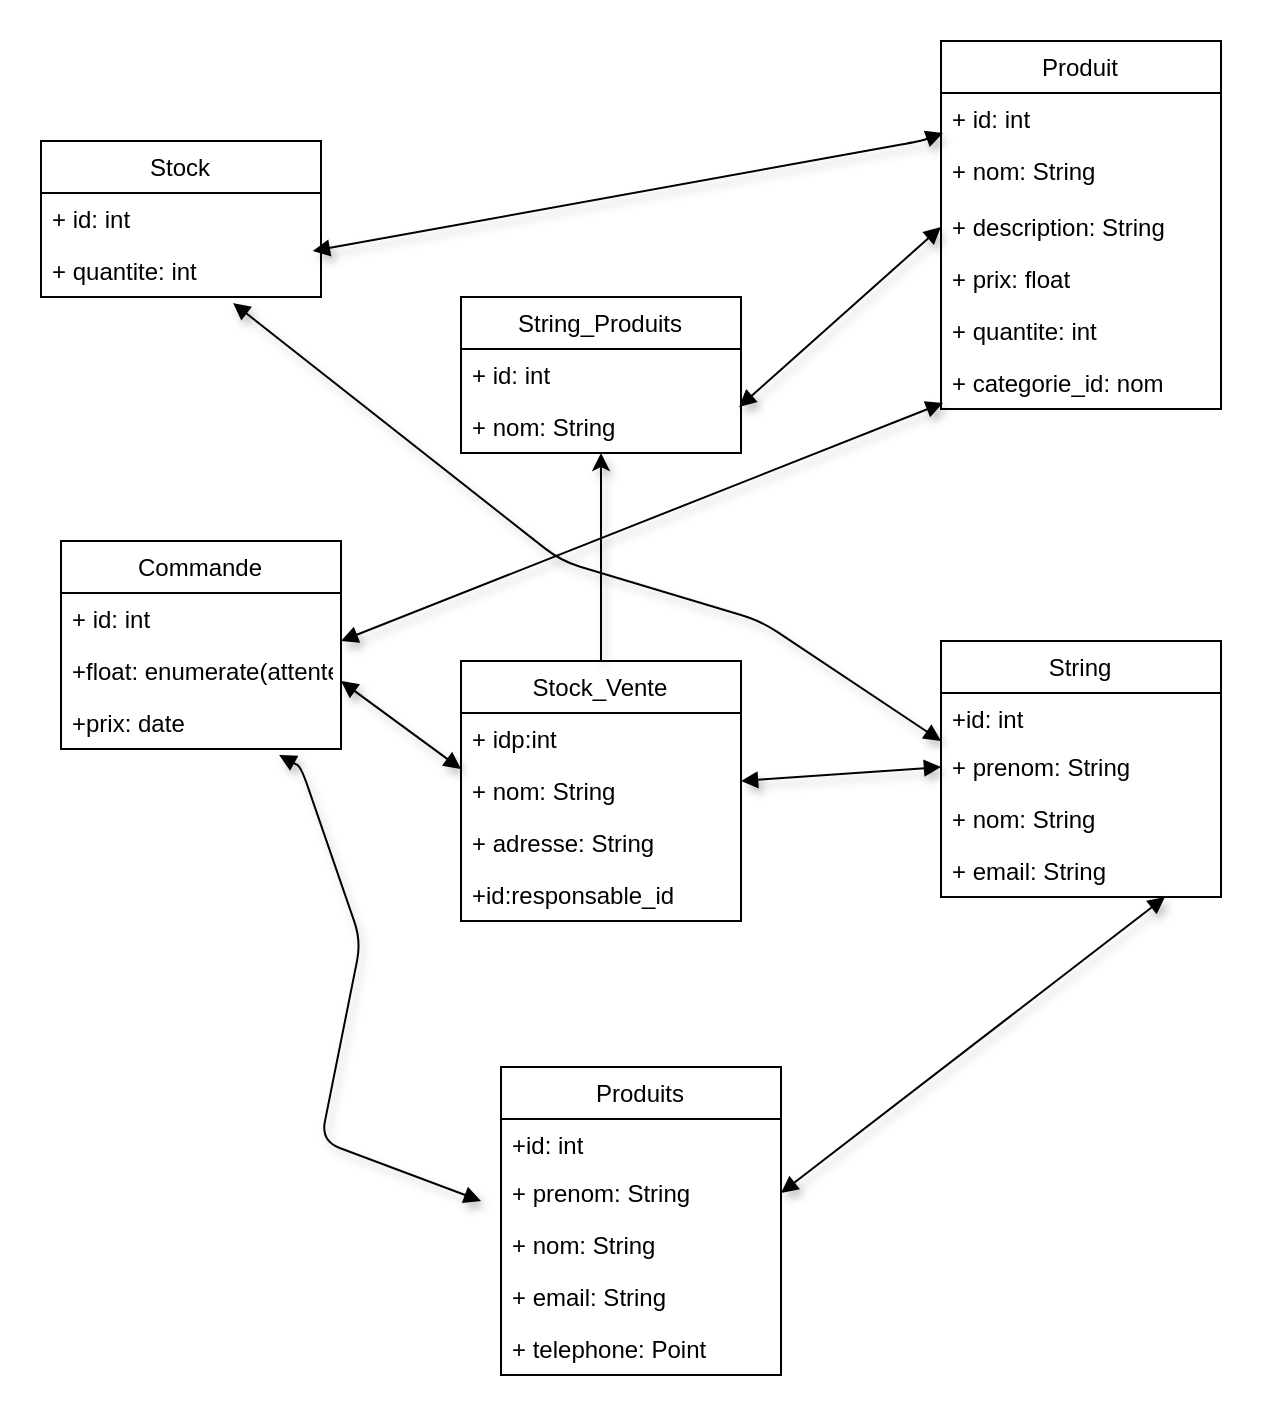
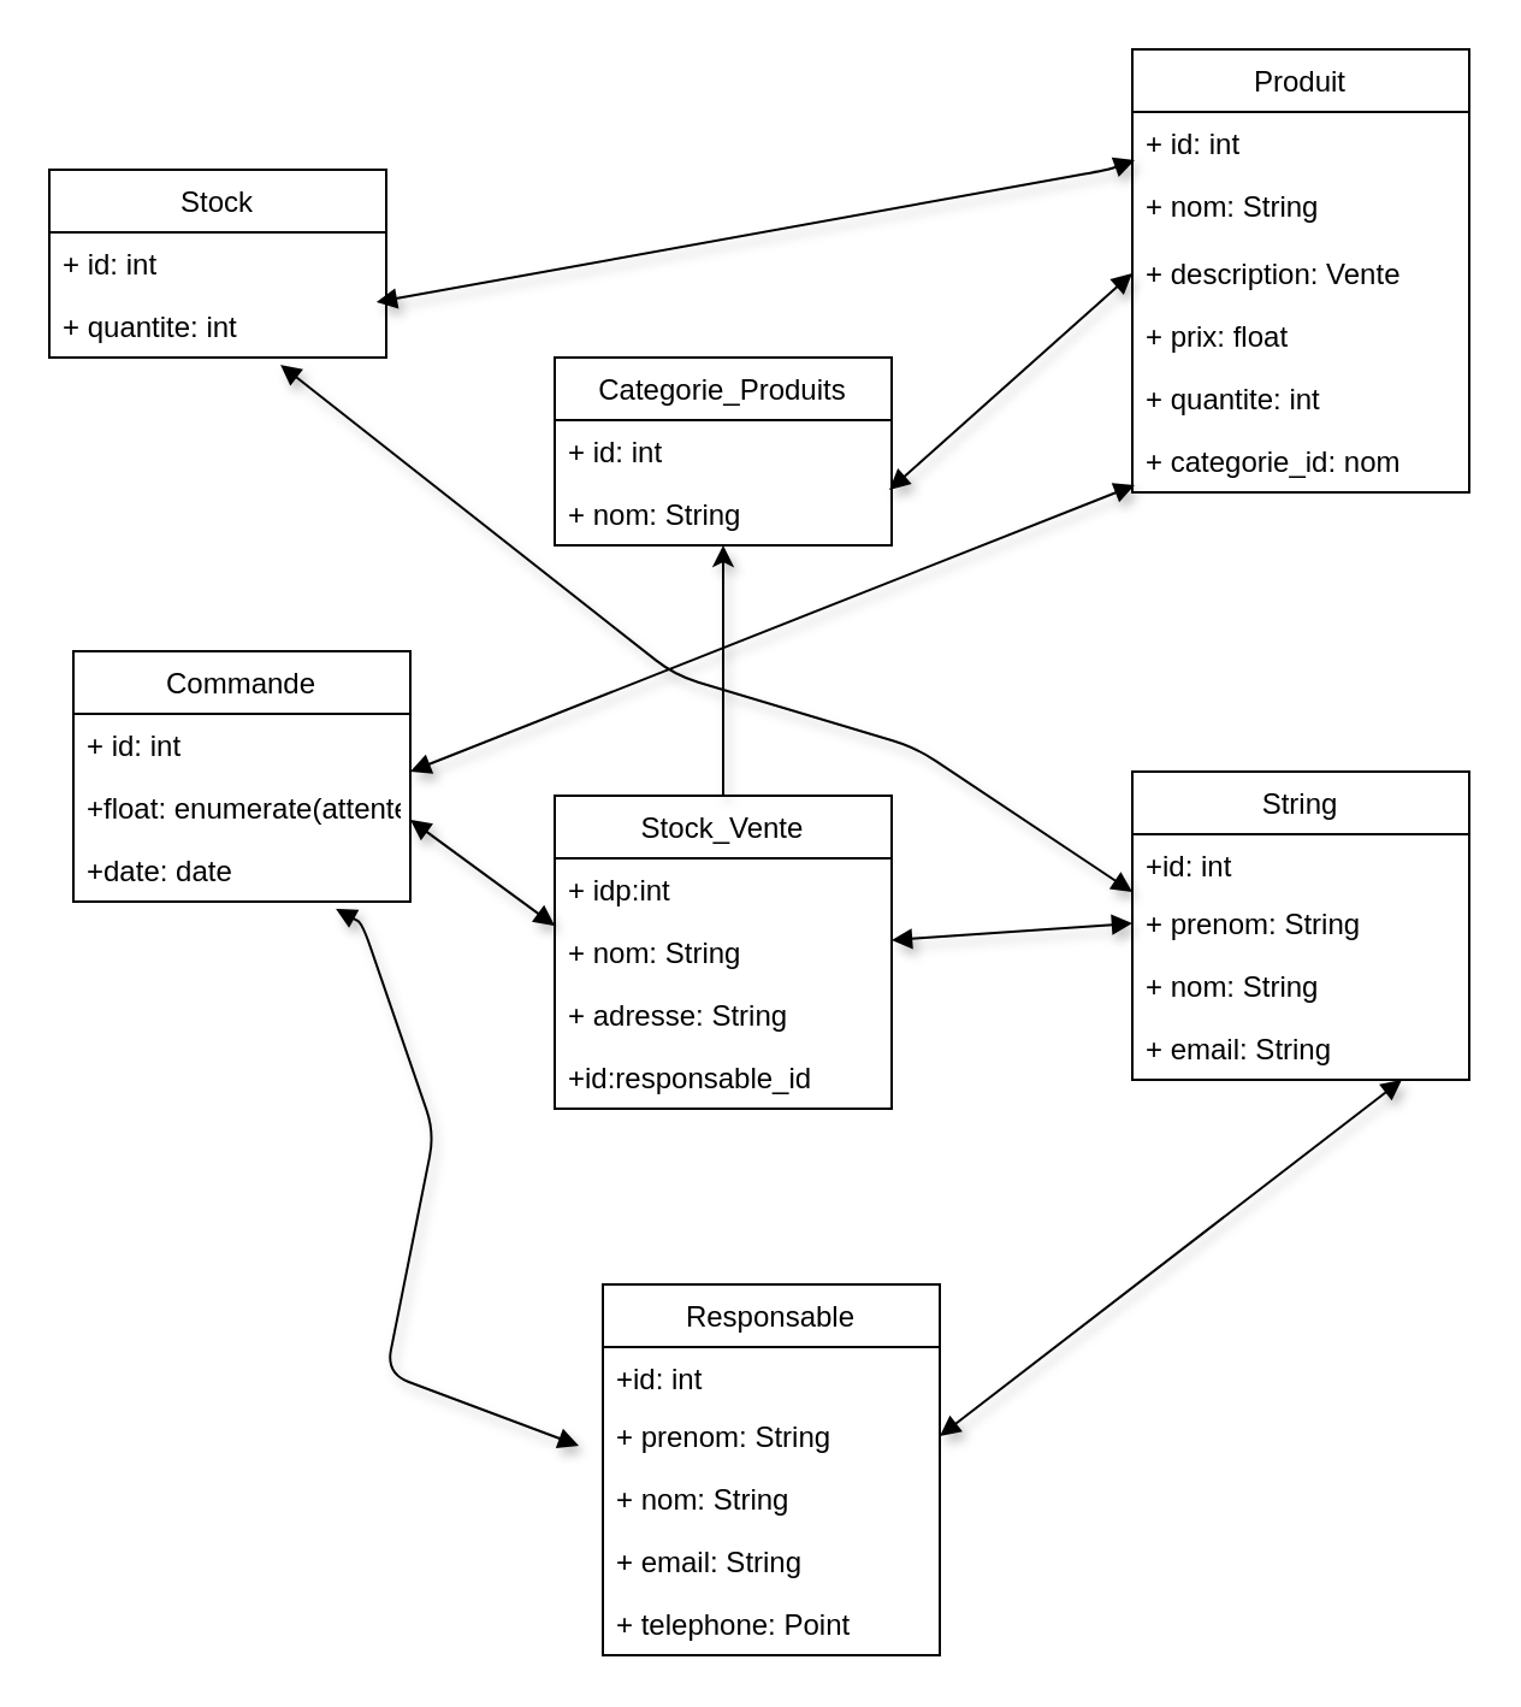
  <mxCell id="0" />
  <mxCell id="1" parent="0" />
  <mxCell id="2" value="Stock" style="swimlane;fontStyle=0;childLayout=stackLayout;horizontal=1;startSize=26;fillColor=none;horizontalStack=0;resizeParent=1;resizeParentMax=0;resizeLast=0;collapsible=1;marginBottom=0;" vertex="1" parent="1"><mxGeometry x="20" y="70" width="140" height="78" as="geometry" /></mxCell>
  <mxCell id="3" value="+ id: int" style="text;strokeColor=none;fillColor=none;align=left;verticalAlign=top;spacingLeft=4;spacingRight=4;overflow=hidden;rotatable=0;points=[[0,0.5],[1,0.5]];portConstraint=eastwest;" vertex="1" parent="2"><mxGeometry y="26" width="140" height="26" as="geometry" /></mxCell>
  <mxCell id="4" value="+ quantite: int" style="text;strokeColor=none;fillColor=none;align=left;verticalAlign=top;spacingLeft=4;spacingRight=4;overflow=hidden;rotatable=0;points=[[0,0.5],[1,0.5]];portConstraint=eastwest;" vertex="1" parent="2"><mxGeometry y="52" width="140" height="26" as="geometry" /></mxCell>
  <mxCell id="5" value="String" style="swimlane;fontStyle=0;childLayout=stackLayout;horizontal=1;startSize=26;fillColor=none;horizontalStack=0;resizeParent=1;resizeParentMax=0;resizeLast=0;collapsible=1;marginBottom=0;" vertex="1" parent="1"><mxGeometry x="470" y="320" width="140" height="128" as="geometry" /></mxCell>
  <mxCell id="6" value="+id: int" style="text;strokeColor=none;fillColor=none;align=left;verticalAlign=top;spacingLeft=4;spacingRight=4;overflow=hidden;rotatable=0;points=[[0,0.5],[1,0.5]];portConstraint=eastwest;" vertex="1" parent="5"><mxGeometry y="26" width="140" height="24" as="geometry" /></mxCell>
  <mxCell id="7" value="+ prenom: String" style="text;strokeColor=none;fillColor=none;align=left;verticalAlign=top;spacingLeft=4;spacingRight=4;overflow=hidden;rotatable=0;points=[[0,0.5],[1,0.5]];portConstraint=eastwest;" vertex="1" parent="5"><mxGeometry y="50" width="140" height="26" as="geometry" /></mxCell>
  <mxCell id="8" value="+ nom: String" style="text;strokeColor=none;fillColor=none;align=left;verticalAlign=top;spacingLeft=4;spacingRight=4;overflow=hidden;rotatable=0;points=[[0,0.5],[1,0.5]];portConstraint=eastwest;" vertex="1" parent="5"><mxGeometry y="76" width="140" height="26" as="geometry" /></mxCell>
  <mxCell id="9" value="+ email: String" style="text;strokeColor=none;fillColor=none;align=left;verticalAlign=top;spacingLeft=4;spacingRight=4;overflow=hidden;rotatable=0;points=[[0,0.5],[1,0.5]];portConstraint=eastwest;" vertex="1" parent="5"><mxGeometry y="102" width="140" height="26" as="geometry" /></mxCell>
  <mxCell id="10" value="" style="edgeStyle=none;html=1;shadow=1;" edge="1" parent="1" source="11" target="22"><mxGeometry relative="1" as="geometry" /></mxCell>
  <mxCell id="11" value="Stock_Vente" style="swimlane;fontStyle=0;childLayout=stackLayout;horizontal=1;startSize=26;fillColor=none;horizontalStack=0;resizeParent=1;resizeParentMax=0;resizeLast=0;collapsible=1;marginBottom=0;" vertex="1" parent="1"><mxGeometry x="230" y="330" width="140" height="130" as="geometry" /></mxCell>
  <mxCell id="12" value="+ idp:int " style="text;strokeColor=none;fillColor=none;align=left;verticalAlign=top;spacingLeft=4;spacingRight=4;overflow=hidden;rotatable=0;points=[[0,0.5],[1,0.5]];portConstraint=eastwest;" vertex="1" parent="11"><mxGeometry y="26" width="140" height="26" as="geometry" /></mxCell>
  <mxCell id="13" value="+ nom: String" style="text;strokeColor=none;fillColor=none;align=left;verticalAlign=top;spacingLeft=4;spacingRight=4;overflow=hidden;rotatable=0;points=[[0,0.5],[1,0.5]];portConstraint=eastwest;" vertex="1" parent="11"><mxGeometry y="52" width="140" height="26" as="geometry" /></mxCell>
  <mxCell id="14" value="+ adresse: String" style="text;strokeColor=none;fillColor=none;align=left;verticalAlign=top;spacingLeft=4;spacingRight=4;overflow=hidden;rotatable=0;points=[[0,0.5],[1,0.5]];portConstraint=eastwest;" vertex="1" parent="11"><mxGeometry y="78" width="140" height="26" as="geometry" /></mxCell>
  <mxCell id="15" value="+id:responsable_id" style="text;strokeColor=none;fillColor=none;align=left;verticalAlign=top;spacingLeft=4;spacingRight=4;overflow=hidden;rotatable=0;points=[[0,0.5],[1,0.5]];portConstraint=eastwest;" vertex="1" parent="11"><mxGeometry y="104" width="140" height="26" as="geometry" /></mxCell>
  <mxCell id="16" value="Commande" style="swimlane;fontStyle=0;childLayout=stackLayout;horizontal=1;startSize=26;fillColor=none;horizontalStack=0;resizeParent=1;resizeParentMax=0;resizeLast=0;collapsible=1;marginBottom=0;" vertex="1" parent="1"><mxGeometry x="30" y="270" width="140" height="104" as="geometry" /></mxCell>
  <mxCell id="17" value="+ id: int" style="text;strokeColor=none;fillColor=none;align=left;verticalAlign=top;spacingLeft=4;spacingRight=4;overflow=hidden;rotatable=0;points=[[0,0.5],[1,0.5]];portConstraint=eastwest;" vertex="1" parent="16"><mxGeometry y="26" width="140" height="26" as="geometry" /></mxCell>
  <mxCell id="18" value="+float: enumerate(attente,expedie,livréer)" style="text;strokeColor=none;fillColor=none;align=left;verticalAlign=top;spacingLeft=4;spacingRight=4;overflow=hidden;rotatable=0;points=[[0,0.5],[1,0.5]];portConstraint=eastwest;" vertex="1" parent="16"><mxGeometry y="52" width="140" height="26" as="geometry" /></mxCell>
- <mxCell id="19" value="+prix: date" style="text;strokeColor=none;fillColor=none;align=left;verticalAlign=top;spacingLeft=4;spacingRight=4;overflow=hidden;rotatable=0;points=[[0,0.5],[1,0.5]];portConstraint=eastwest;" vertex="1" parent="16"><mxGeometry y="78" width="140" height="26" as="geometry" /></mxCell>
- <mxCell id="20" value="String_Produits" style="swimlane;fontStyle=0;childLayout=stackLayout;horizontal=1;startSize=26;fillColor=none;horizontalStack=0;resizeParent=1;resizeParentMax=0;resizeLast=0;collapsible=1;marginBottom=0;" vertex="1" parent="1"><mxGeometry x="230" y="148" width="140" height="78" as="geometry" /></mxCell>
+ <mxCell id="19" value="+date: date" style="text;strokeColor=none;fillColor=none;align=left;verticalAlign=top;spacingLeft=4;spacingRight=4;overflow=hidden;rotatable=0;points=[[0,0.5],[1,0.5]];portConstraint=eastwest;" vertex="1" parent="16"><mxGeometry y="78" width="140" height="26" as="geometry" /></mxCell>
+ <mxCell id="20" value="Categorie_Produits" style="swimlane;fontStyle=0;childLayout=stackLayout;horizontal=1;startSize=26;fillColor=none;horizontalStack=0;resizeParent=1;resizeParentMax=0;resizeLast=0;collapsible=1;marginBottom=0;" vertex="1" parent="1"><mxGeometry x="230" y="148" width="140" height="78" as="geometry" /></mxCell>
  <mxCell id="21" value="+ id: int" style="text;strokeColor=none;fillColor=none;align=left;verticalAlign=top;spacingLeft=4;spacingRight=4;overflow=hidden;rotatable=0;points=[[0,0.5],[1,0.5]];portConstraint=eastwest;" vertex="1" parent="20"><mxGeometry y="26" width="140" height="26" as="geometry" /></mxCell>
  <mxCell id="22" value="+ nom: String" style="text;strokeColor=none;fillColor=none;align=left;verticalAlign=top;spacingLeft=4;spacingRight=4;overflow=hidden;rotatable=0;points=[[0,0.5],[1,0.5]];portConstraint=eastwest;" vertex="1" parent="20"><mxGeometry y="52" width="140" height="26" as="geometry" /></mxCell>
  <mxCell id="23" value="Produit" style="swimlane;fontStyle=0;childLayout=stackLayout;horizontal=1;startSize=26;fillColor=none;horizontalStack=0;resizeParent=1;resizeParentMax=0;resizeLast=0;collapsible=1;marginBottom=0;" vertex="1" parent="1"><mxGeometry x="470" y="20" width="140" height="184" as="geometry" /></mxCell>
  <mxCell id="24" value="+ id: int" style="text;strokeColor=none;fillColor=none;align=left;verticalAlign=top;spacingLeft=4;spacingRight=4;overflow=hidden;rotatable=0;points=[[0,0.5],[1,0.5]];portConstraint=eastwest;" vertex="1" parent="23"><mxGeometry y="26" width="140" height="26" as="geometry" /></mxCell>
  <mxCell id="25" value="+ nom: String" style="text;strokeColor=none;fillColor=none;align=left;verticalAlign=top;spacingLeft=4;spacingRight=4;overflow=hidden;rotatable=0;points=[[0,0.5],[1,0.5]];portConstraint=eastwest;" vertex="1" parent="23"><mxGeometry y="52" width="140" height="28" as="geometry" /></mxCell>
- <mxCell id="26" value="+ description: String" style="text;strokeColor=none;fillColor=none;align=left;verticalAlign=top;spacingLeft=4;spacingRight=4;overflow=hidden;rotatable=0;points=[[0,0.5],[1,0.5]];portConstraint=eastwest;" vertex="1" parent="23"><mxGeometry y="80" width="140" height="26" as="geometry" /></mxCell>
+ <mxCell id="26" value="+ description: Vente" style="text;strokeColor=none;fillColor=none;align=left;verticalAlign=top;spacingLeft=4;spacingRight=4;overflow=hidden;rotatable=0;points=[[0,0.5],[1,0.5]];portConstraint=eastwest;" vertex="1" parent="23"><mxGeometry y="80" width="140" height="26" as="geometry" /></mxCell>
  <mxCell id="27" value="+ prix: float" style="text;strokeColor=none;fillColor=none;align=left;verticalAlign=top;spacingLeft=4;spacingRight=4;overflow=hidden;rotatable=0;points=[[0,0.5],[1,0.5]];portConstraint=eastwest;" vertex="1" parent="23"><mxGeometry y="106" width="140" height="26" as="geometry" /></mxCell>
  <mxCell id="28" value="+ quantite: int" style="text;strokeColor=none;fillColor=none;align=left;verticalAlign=top;spacingLeft=4;spacingRight=4;overflow=hidden;rotatable=0;points=[[0,0.5],[1,0.5]];portConstraint=eastwest;" vertex="1" parent="23"><mxGeometry y="132" width="140" height="26" as="geometry" /></mxCell>
  <mxCell id="29" value="+ categorie_id: nom" style="text;strokeColor=none;fillColor=none;align=left;verticalAlign=top;spacingLeft=4;spacingRight=4;overflow=hidden;rotatable=0;points=[[0,0.5],[1,0.5]];portConstraint=eastwest;" vertex="1" parent="23"><mxGeometry y="158" width="140" height="26" as="geometry" /></mxCell>
  <mxCell id="30" value="" style="endArrow=block;startArrow=block;endFill=1;startFill=1;html=1;shadow=1;exitX=0.971;exitY=1.115;exitDx=0;exitDy=0;exitPerimeter=0;entryX=0.007;entryY=0.769;entryDx=0;entryDy=0;entryPerimeter=0;" edge="1" parent="1" source="3" target="24"><mxGeometry width="160" relative="1" as="geometry"><mxPoint x="170" y="120" as="sourcePoint" /><mxPoint x="440" y="120" as="targetPoint" /><Array as="points"><mxPoint x="460" y="70" /></Array></mxGeometry></mxCell>
  <mxCell id="31" value="" style="endArrow=block;startArrow=block;endFill=1;startFill=1;html=1;shadow=1;exitX=0.779;exitY=1.115;exitDx=0;exitDy=0;exitPerimeter=0;" edge="1" parent="1" source="19"><mxGeometry width="160" relative="1" as="geometry"><mxPoint x="180" y="290" as="sourcePoint" /><mxPoint x="240" y="600" as="targetPoint" /><Array as="points"><mxPoint x="150" y="383" /><mxPoint x="180" y="470" /><mxPoint x="160" y="570" /></Array></mxGeometry></mxCell>
  <mxCell id="32" value="" style="endArrow=block;startArrow=block;endFill=1;startFill=1;html=1;shadow=1;entryX=0;entryY=0.5;entryDx=0;entryDy=0;exitX=0.993;exitY=0.115;exitDx=0;exitDy=0;exitPerimeter=0;" edge="1" parent="1" source="22" target="26"><mxGeometry width="160" relative="1" as="geometry"><mxPoint x="310" y="270" as="sourcePoint" /><mxPoint x="470" y="270" as="targetPoint" /></mxGeometry></mxCell>
  <mxCell id="33" value="" style="endArrow=block;startArrow=block;endFill=1;startFill=1;html=1;shadow=1;entryX=0;entryY=0.5;entryDx=0;entryDy=0;" edge="1" parent="1" target="7"><mxGeometry width="160" relative="1" as="geometry"><mxPoint x="370" y="390" as="sourcePoint" /><mxPoint x="430" y="270" as="targetPoint" /></mxGeometry></mxCell>
  <mxCell id="34" value="" style="endArrow=block;startArrow=block;endFill=1;startFill=1;html=1;shadow=1;entryX=0;entryY=0;entryDx=0;entryDy=0;exitX=0.686;exitY=1.115;exitDx=0;exitDy=0;exitPerimeter=0;entryPerimeter=0;" edge="1" parent="1" source="4" target="7"><mxGeometry width="160" relative="1" as="geometry"><mxPoint x="380" y="400" as="sourcePoint" /><mxPoint x="480" y="393" as="targetPoint" /><Array as="points"><mxPoint x="280" y="280" /><mxPoint x="380" y="310" /></Array></mxGeometry></mxCell>
  <mxCell id="35" value="" style="endArrow=block;startArrow=block;endFill=1;startFill=1;html=1;shadow=1;entryX=0;entryY=1.077;entryDx=0;entryDy=0;entryPerimeter=0;" edge="1" parent="1" target="12"><mxGeometry width="160" relative="1" as="geometry"><mxPoint x="170" y="340" as="sourcePoint" /><mxPoint x="330" y="340" as="targetPoint" /></mxGeometry></mxCell>
  <mxCell id="36" value="" style="endArrow=block;startArrow=block;endFill=1;startFill=1;html=1;shadow=1;entryX=0.007;entryY=0.885;entryDx=0;entryDy=0;entryPerimeter=0;" edge="1" parent="1" target="29"><mxGeometry width="160" relative="1" as="geometry"><mxPoint x="170" y="320" as="sourcePoint" /><mxPoint x="330" y="320" as="targetPoint" /></mxGeometry></mxCell>
- <mxCell id="37" value="Produits" style="swimlane;fontStyle=0;childLayout=stackLayout;horizontal=1;startSize=26;fillColor=none;horizontalStack=0;resizeParent=1;resizeParentMax=0;resizeLast=0;collapsible=1;marginBottom=0;" vertex="1" parent="1"><mxGeometry x="250" y="533" width="140" height="154" as="geometry" /></mxCell>
+ <mxCell id="37" value="Responsable" style="swimlane;fontStyle=0;childLayout=stackLayout;horizontal=1;startSize=26;fillColor=none;horizontalStack=0;resizeParent=1;resizeParentMax=0;resizeLast=0;collapsible=1;marginBottom=0;" vertex="1" parent="1"><mxGeometry x="250" y="533" width="140" height="154" as="geometry" /></mxCell>
  <mxCell id="38" value="+id: int" style="text;strokeColor=none;fillColor=none;align=left;verticalAlign=top;spacingLeft=4;spacingRight=4;overflow=hidden;rotatable=0;points=[[0,0.5],[1,0.5]];portConstraint=eastwest;" vertex="1" parent="37"><mxGeometry y="26" width="140" height="24" as="geometry" /></mxCell>
  <mxCell id="39" value="+ prenom: String" style="text;strokeColor=none;fillColor=none;align=left;verticalAlign=top;spacingLeft=4;spacingRight=4;overflow=hidden;rotatable=0;points=[[0,0.5],[1,0.5]];portConstraint=eastwest;" vertex="1" parent="37"><mxGeometry y="50" width="140" height="26" as="geometry" /></mxCell>
  <mxCell id="40" value="+ nom: String" style="text;strokeColor=none;fillColor=none;align=left;verticalAlign=top;spacingLeft=4;spacingRight=4;overflow=hidden;rotatable=0;points=[[0,0.5],[1,0.5]];portConstraint=eastwest;" vertex="1" parent="37"><mxGeometry y="76" width="140" height="26" as="geometry" /></mxCell>
  <mxCell id="41" value="+ email: String" style="text;strokeColor=none;fillColor=none;align=left;verticalAlign=top;spacingLeft=4;spacingRight=4;overflow=hidden;rotatable=0;points=[[0,0.5],[1,0.5]];portConstraint=eastwest;" vertex="1" parent="37"><mxGeometry y="102" width="140" height="26" as="geometry" /></mxCell>
  <mxCell id="42" value="+ telephone: Point" style="text;strokeColor=none;fillColor=none;align=left;verticalAlign=top;spacingLeft=4;spacingRight=4;overflow=hidden;rotatable=0;points=[[0,0.5],[1,0.5]];portConstraint=eastwest;" vertex="1" parent="37"><mxGeometry y="128" width="140" height="26" as="geometry" /></mxCell>
  <mxCell id="43" value="" style="endArrow=block;startArrow=block;endFill=1;startFill=1;html=1;shadow=1;exitX=1;exitY=0.5;exitDx=0;exitDy=0;entryX=0.8;entryY=1;entryDx=0;entryDy=0;entryPerimeter=0;" edge="1" parent="1" source="39" target="9"><mxGeometry width="160" relative="1" as="geometry"><mxPoint x="430" y="520" as="sourcePoint" /><mxPoint x="590" y="520" as="targetPoint" /></mxGeometry></mxCell>
